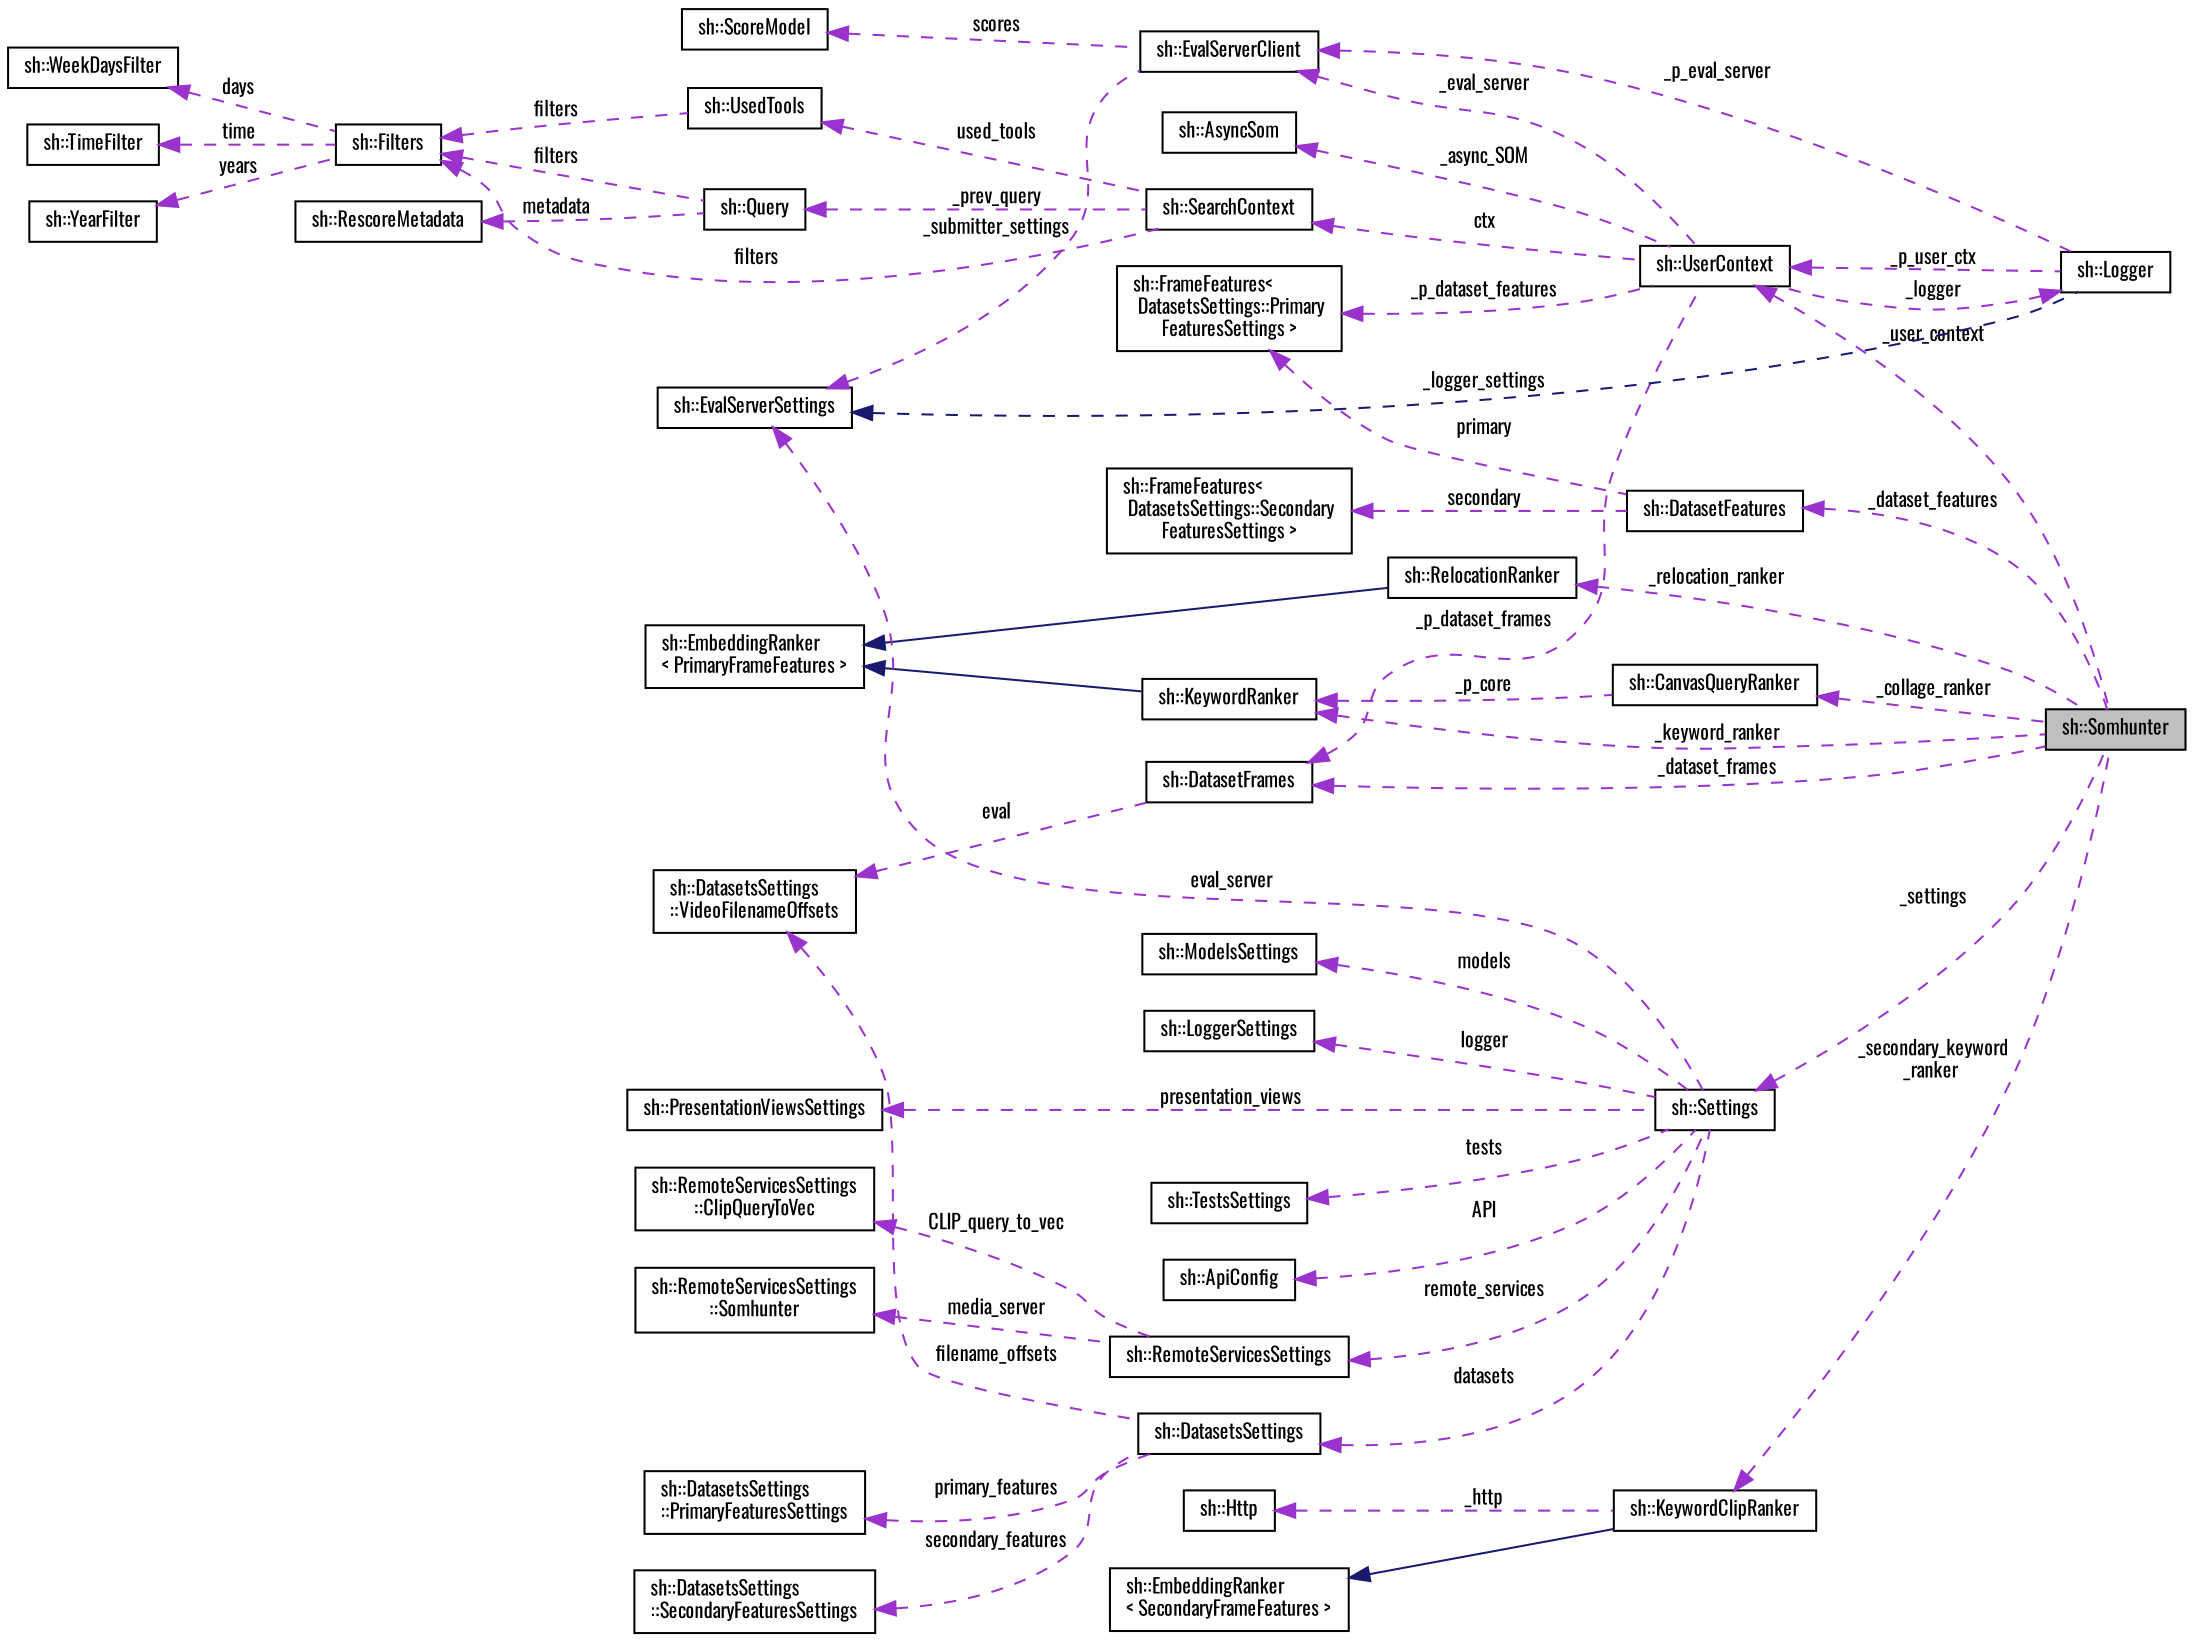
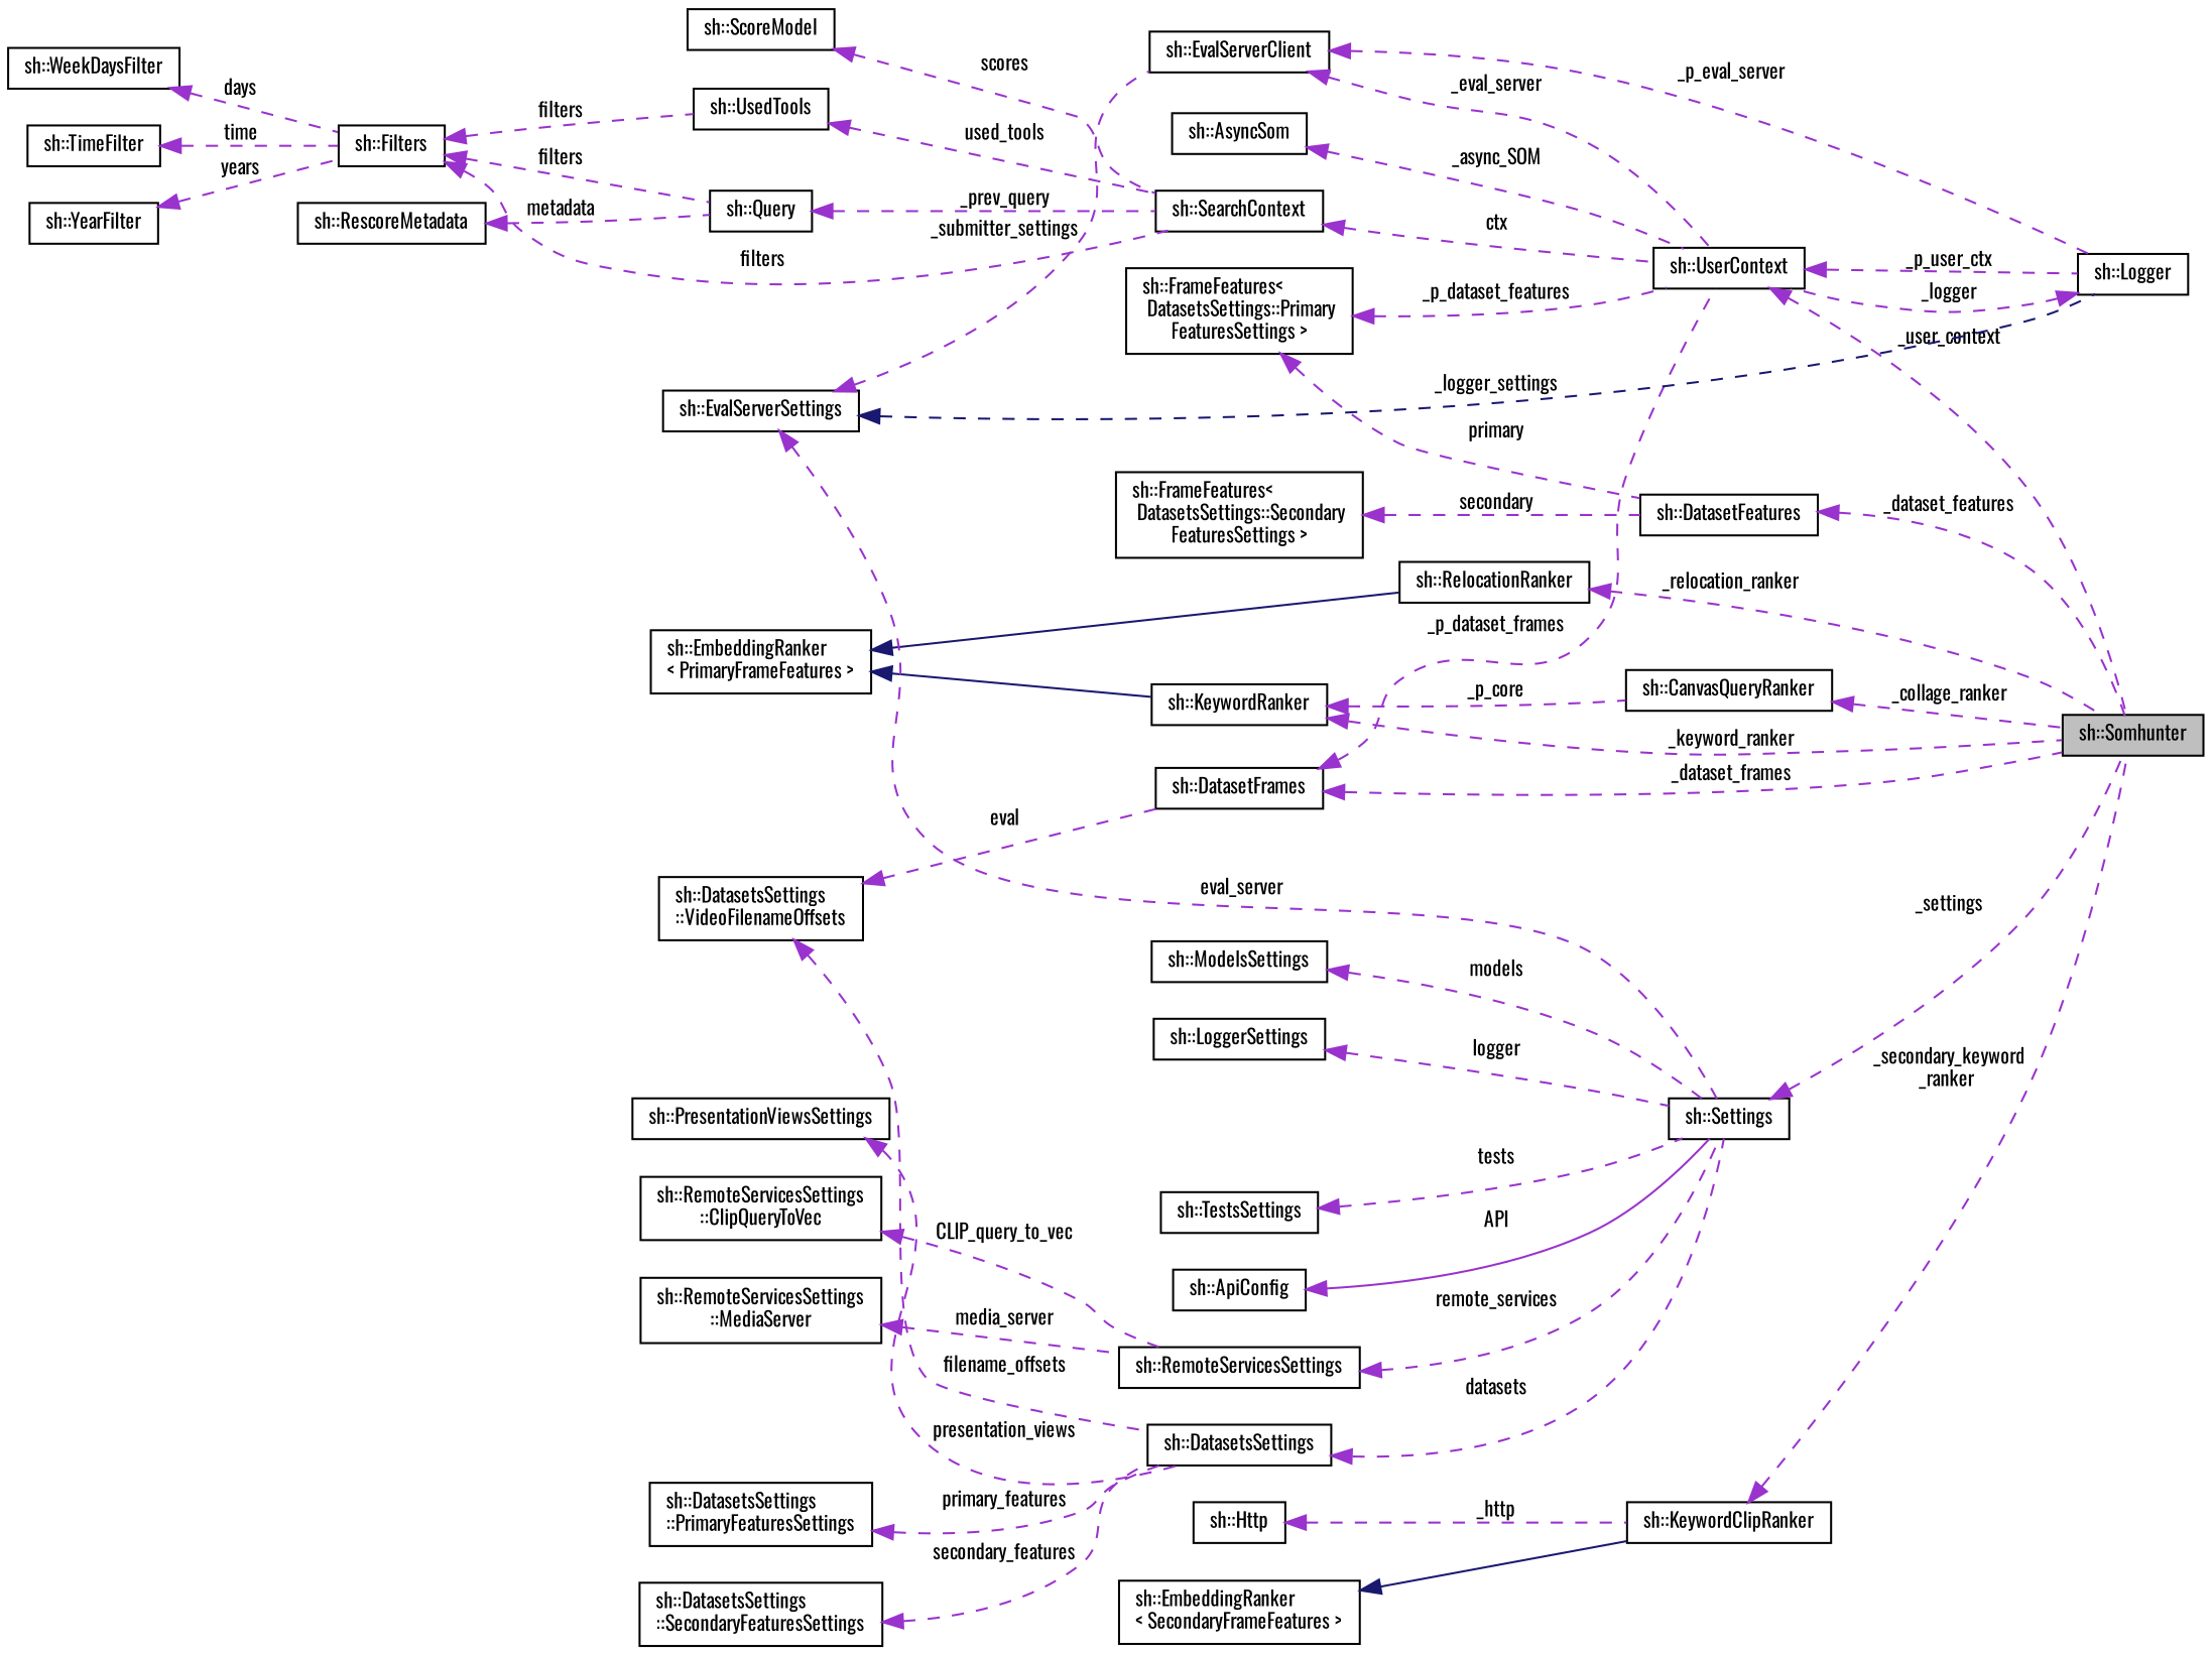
  digraph {
    fontname=Oswald
    rankdir=LR
    node [color=black fillcolor=white fontname=Oswald fontsize=10 shape=record style=filled]
    edge [color=darkorchid3 dir=back fontname=Oswald fontsize=10 labelfontname=Helvetica labelfontsize=10 style=dashed]
    n1 [fillcolor=grey75 fontcolor=black height=0.2 label="sh::Somhunter" width=0.4]
    n2 [height=0.2 label="sh::DatasetFrames" width=0.4]
    n3 [height=0.2 label="sh::UserContext" width=0.4]
    n4 [height=0.2 label="sh::Logger" width=0.4]
    n5 [height=0.2 label="sh::DatasetsSettings\l::VideoFilenameOffsets" width=0.4]
    n6 [height=0.2 label="sh::DatasetsSettings" width=0.4]
    n7 [height=0.2 label="sh::Settings" width=0.4]
    n8 [height=0.2 label="sh::CanvasQueryRanker" width=0.4]
    n9 [height=0.2 label="sh::KeywordRanker" width=0.4]
    n10 [height=0.2 label="sh::EmbeddingRanker\l\< PrimaryFrameFeatures \>" width=0.4]
    n11 [height=0.2 label="sh::RelocationRanker" width=0.4]
    n12 [height=0.2 label="sh::EvalServerSettings" width=0.4]
    n13 [height=0.2 label="sh::EvalServerClient" width=0.4]
    n14 [height=0.2 label="sh::SearchContext" width=0.4]
    n15 [height=0.2 label="sh::Query" width=0.4]
    n16 [height=0.2 label="sh::Filters" width=0.4]
    n17 [height=0.2 label="sh::UsedTools" width=0.4]
    n18 [height=0.2 label="sh::WeekDaysFilter" width=0.4]
    n19 [height=0.2 label="sh::TimeFilter" width=0.4]
    n20 [height=0.2 label="sh::YearFilter" width=0.4]
    n21 [height=0.2 label="sh::RescoreMetadata" width=0.4]
    n22 [height=0.2 label="sh::ScoreModel" width=0.4]
    n23 [height=0.2 label="sh::AsyncSom" width=0.4]
    n24 [height=0.2 label="sh::FrameFeatures\<\l DatasetsSettings::Primary\lFeaturesSettings \>" width=0.4]
    n25 [height=0.2 label="sh::DatasetFeatures" width=0.4]
    n26 [height=0.2 label="sh::FrameFeatures\<\l DatasetsSettings::Secondary\lFeaturesSettings \>" width=0.4]
    n27 [height=0.2 label="sh::ModelsSettings" width=0.4]
    n28 [height=0.2 label="sh::RemoteServicesSettings" width=0.4]
-   n29 [height=0.2 label="sh::RemoteServicesSettings\l::Somhunter" width=0.4]
+   n29 [height=0.2 label="sh::RemoteServicesSettings\l::MediaServer" width=0.4]
    n30 [height=0.2 label="sh::RemoteServicesSettings\l::ClipQueryToVec" width=0.4]
    n31 [height=0.2 label="sh::LoggerSettings" width=0.4]
    n32 [height=0.2 label="sh::PresentationViewsSettings" width=0.4]
    n33 [height=0.2 label="sh::DatasetsSettings\l::SecondaryFeaturesSettings" width=0.4]
    n34 [height=0.2 label="sh::DatasetsSettings\l::PrimaryFeaturesSettings" width=0.4]
    n35 [height=0.2 label="sh::TestsSettings" width=0.4]
    n36 [height=0.2 label="sh::ApiConfig" width=0.4]
    n37 [height=0.2 label="sh::KeywordClipRanker" width=0.4]
    n38 [height=0.2 label="sh::EmbeddingRanker\l\< SecondaryFrameFeatures \>" width=0.4]
    n39 [height=0.2 label="sh::Http" width=0.4]
    n2 -> n1 [label=" _dataset_frames"]
    n2 -> n3 [label=" _p_dataset_frames"]
    n3 -> n1 [label=" _user_context"]
    n3 -> n4 [label=" _p_user_ctx"]
    n4 -> n3 [label=" _logger"]
    n5 -> n2 [label=" eval"]
    n5 -> n6 [label=" filename_offsets"]
    n6 -> n7 [label=" datasets"]
    n7 -> n1 [label=" _settings"]
    n8 -> n1 [label=" _collage_ranker"]
    n9 -> n1 [label=" _keyword_ranker"]
    n9 -> n8 [label=" _p_core"]
    n10 -> n9 [color=midnightblue style=solid]
    n10 -> n11 [color=midnightblue style=solid]
    n11 -> n1 [label=" _relocation_ranker"]
    n12 -> n4 [color=midnightblue label=" _logger_settings"]
    n12 -> n7 [label=" eval_server"]
    n12 -> n13 [label=" _submitter_settings"]
    n13 -> n3 [label=" _eval_server"]
    n13 -> n4 [label=" _p_eval_server"]
    n14 -> n3 [label=" ctx"]
    n15 -> n14 [label=" _prev_query"]
    n16 -> n14 [label=" filters"]
    n16 -> n15 [label=" filters"]
    n16 -> n17 [label=" filters"]
    n17 -> n14 [label=" used_tools"]
    n18 -> n16 [label=" days"]
    n19 -> n16 [label=" time"]
    n20 -> n16 [label=" years"]
    n21 -> n15 [label=" metadata"]
-   n22 -> n13 [label=" scores"]
+   n22 -> n14 [label=" scores"]
    n23 -> n3 [label=" _async_SOM"]
    n24 -> n3 [label=" _p_dataset_features"]
    n24 -> n25 [label=" primary"]
    n25 -> n1 [label=" _dataset_features"]
    n26 -> n25 [label=" secondary"]
    n27 -> n7 [label=" models"]
    n28 -> n7 [label=" remote_services"]
    n29 -> n28 [label=" media_server"]
    n30 -> n28 [label=" CLIP_query_to_vec"]
    n31 -> n7 [label=" logger"]
-   n32 -> n7 [label=" presentation_views"]
+   n32 -> n6 [label=" presentation_views"]
    n33 -> n6 [label=" secondary_features"]
    n34 -> n6 [label=" primary_features"]
    n35 -> n7 [label=" tests"]
-   n36 -> n7 [label=" API"]
+   n36 -> n7 [label=" API" style=solid]
    n37 -> n1 [label=" _secondary_keyword\l_ranker"]
    n38 -> n37 [color=midnightblue style=solid]
    n39 -> n37 [label=" _http"]
  }
